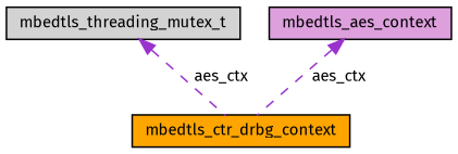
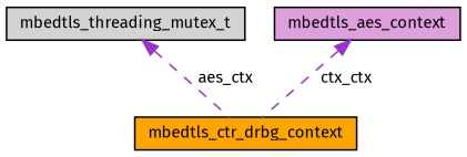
  digraph {
    fontname="Fira Sans"
    node [color=black fontname="Fira Sans" fontsize=10 shape=record style=filled]
    edge [color=darkorchid3 dir=back fontname="Fira Sans" fontsize=10 labelfontname=Helvetica labelfontsize=10 style=dashed]
    n1 [fillcolor=orange fontcolor=black height=0.2 label=mbedtls_ctr_drbg_context width=0.4]
    n2 [fillcolor=lightgrey height=0.2 label=mbedtls_threading_mutex_t width=0.4]
    n3 [fillcolor=plum height=0.2 label=mbedtls_aes_context width=0.4]
    n2 -> n1 [label=" aes_ctx"]
-   n3 -> n1 [label=" aes_ctx"]
+   n3 -> n1 [label=" ctx_ctx"]
  }
